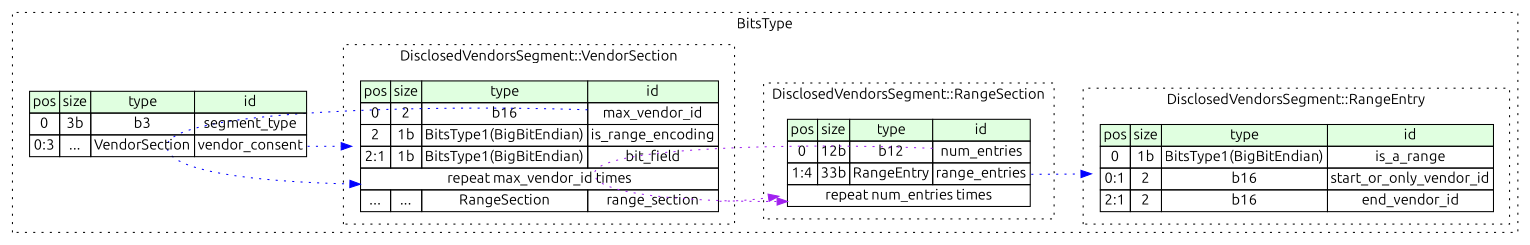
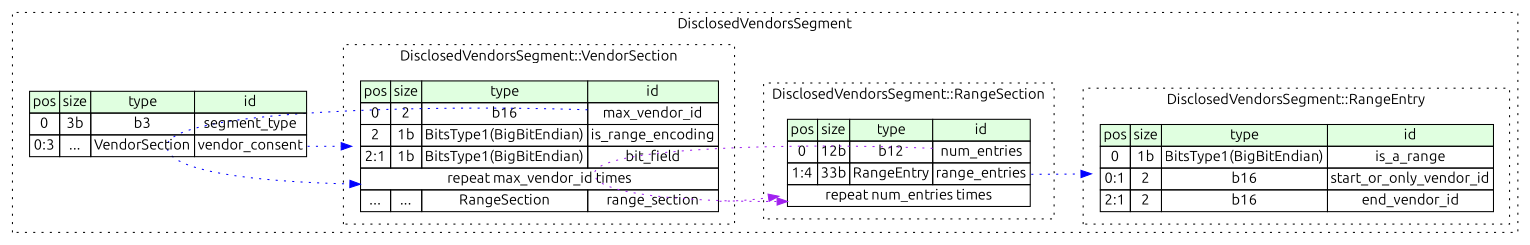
  digraph {
    rankdir=LR
    fontname=Ubuntu
    node [shape=plaintext fontname=Ubuntu]
    edge [color=blue style=dotted fontname=Ubuntu]
    n1 [label=<<TABLE BORDER="0" CELLBORDER="1" CELLSPACING="0"> 				<TR><TD BGCOLOR="#E0FFE0">pos</TD><TD BGCOLOR="#E0FFE0">size</TD><TD BGCOLOR="#E0FFE0">type</TD><TD BGCOLOR="#E0FFE0">id</TD></TR> 				<TR><TD PORT="max_vendor_id_pos">0</TD><TD PORT="max_vendor_id_size">2</TD><TD>b16</TD><TD PORT="max_vendor_id_type">max_vendor_id</TD></TR> 				<TR><TD PORT="is_range_encoding_pos">2</TD><TD PORT="is_range_encoding_size">1b</TD><TD>BitsType1(BigBitEndian)</TD><TD PORT="is_range_encoding_type">is_range_encoding</TD></TR> 				<TR><TD PORT="bit_field_pos">2:1</TD><TD PORT="bit_field_size">1b</TD><TD>BitsType1(BigBitEndian)</TD><TD PORT="bit_field_type">bit_field</TD></TR> 				<TR><TD COLSPAN="4" PORT="bit_field__repeat">repeat max_vendor_id times</TD></TR> 				<TR><TD PORT="range_section_pos">...</TD><TD PORT="range_section_size">...</TD><TD>RangeSection</TD><TD PORT="range_section_type">range_section</TD></TR> 			</TABLE>>]
    n2 [label=<<TABLE BORDER="0" CELLBORDER="1" CELLSPACING="0"> 				<TR><TD BGCOLOR="#E0FFE0">pos</TD><TD BGCOLOR="#E0FFE0">size</TD><TD BGCOLOR="#E0FFE0">type</TD><TD BGCOLOR="#E0FFE0">id</TD></TR> 				<TR><TD PORT="num_entries_pos">0</TD><TD PORT="num_entries_size">12b</TD><TD>b12</TD><TD PORT="num_entries_type">num_entries</TD></TR> 				<TR><TD PORT="range_entries_pos">1:4</TD><TD PORT="range_entries_size">33b</TD><TD>RangeEntry</TD><TD PORT="range_entries_type">range_entries</TD></TR> 				<TR><TD COLSPAN="4" PORT="range_entries__repeat">repeat num_entries times</TD></TR> 			</TABLE>>]
    n3 [label=<<TABLE BORDER="0" CELLBORDER="1" CELLSPACING="0"> 				<TR><TD BGCOLOR="#E0FFE0">pos</TD><TD BGCOLOR="#E0FFE0">size</TD><TD BGCOLOR="#E0FFE0">type</TD><TD BGCOLOR="#E0FFE0">id</TD></TR> 				<TR><TD PORT="is_a_range_pos">0</TD><TD PORT="is_a_range_size">1b</TD><TD>BitsType1(BigBitEndian)</TD><TD PORT="is_a_range_type">is_a_range</TD></TR> 				<TR><TD PORT="start_or_only_vendor_id_pos">0:1</TD><TD PORT="start_or_only_vendor_id_size">2</TD><TD>b16</TD><TD PORT="start_or_only_vendor_id_type">start_or_only_vendor_id</TD></TR> 				<TR><TD PORT="end_vendor_id_pos">2:1</TD><TD PORT="end_vendor_id_size">2</TD><TD>b16</TD><TD PORT="end_vendor_id_type">end_vendor_id</TD></TR> 			</TABLE>>]
    n4 [label=<<TABLE BORDER="0" CELLBORDER="1" CELLSPACING="0"> 			<TR><TD BGCOLOR="#E0FFE0">pos</TD><TD BGCOLOR="#E0FFE0">size</TD><TD BGCOLOR="#E0FFE0">type</TD><TD BGCOLOR="#E0FFE0">id</TD></TR> 			<TR><TD PORT="segment_type_pos">0</TD><TD PORT="segment_type_size">3b</TD><TD>b3</TD><TD PORT="segment_type_type">segment_type</TD></TR> 			<TR><TD PORT="vendor_consent_pos">0:3</TD><TD PORT="vendor_consent_size">...</TD><TD>VendorSection</TD><TD PORT="vendor_consent_type">vendor_consent</TD></TR> 		</TABLE>>]
    subgraph cluster_1 {
-     label=BitsType
+     label=DisclosedVendorsSegment
      style=dotted
      n4
      subgraph cluster_2 {
        label="DisclosedVendorsSegment::VendorSection"
        style=dotted
        n1
      }
      subgraph cluster_3 {
        label="DisclosedVendorsSegment::RangeSection"
        style=dotted
        n2
      }
      subgraph cluster_4 {
        label="DisclosedVendorsSegment::RangeEntry"
        style=dotted
        n3
      }
    }
    n1 -> n1 [headport=bit_field__repeat tailport=max_vendor_id_type]
    n1 -> n2 [tailport=range_section_type color=purple]
    n2 -> n2 [color=purple headport=range_entries__repeat tailport=num_entries_type]
    n2 -> n3 [tailport=range_entries_type]
    n4 -> n1 [tailport=vendor_consent_type]
  }
